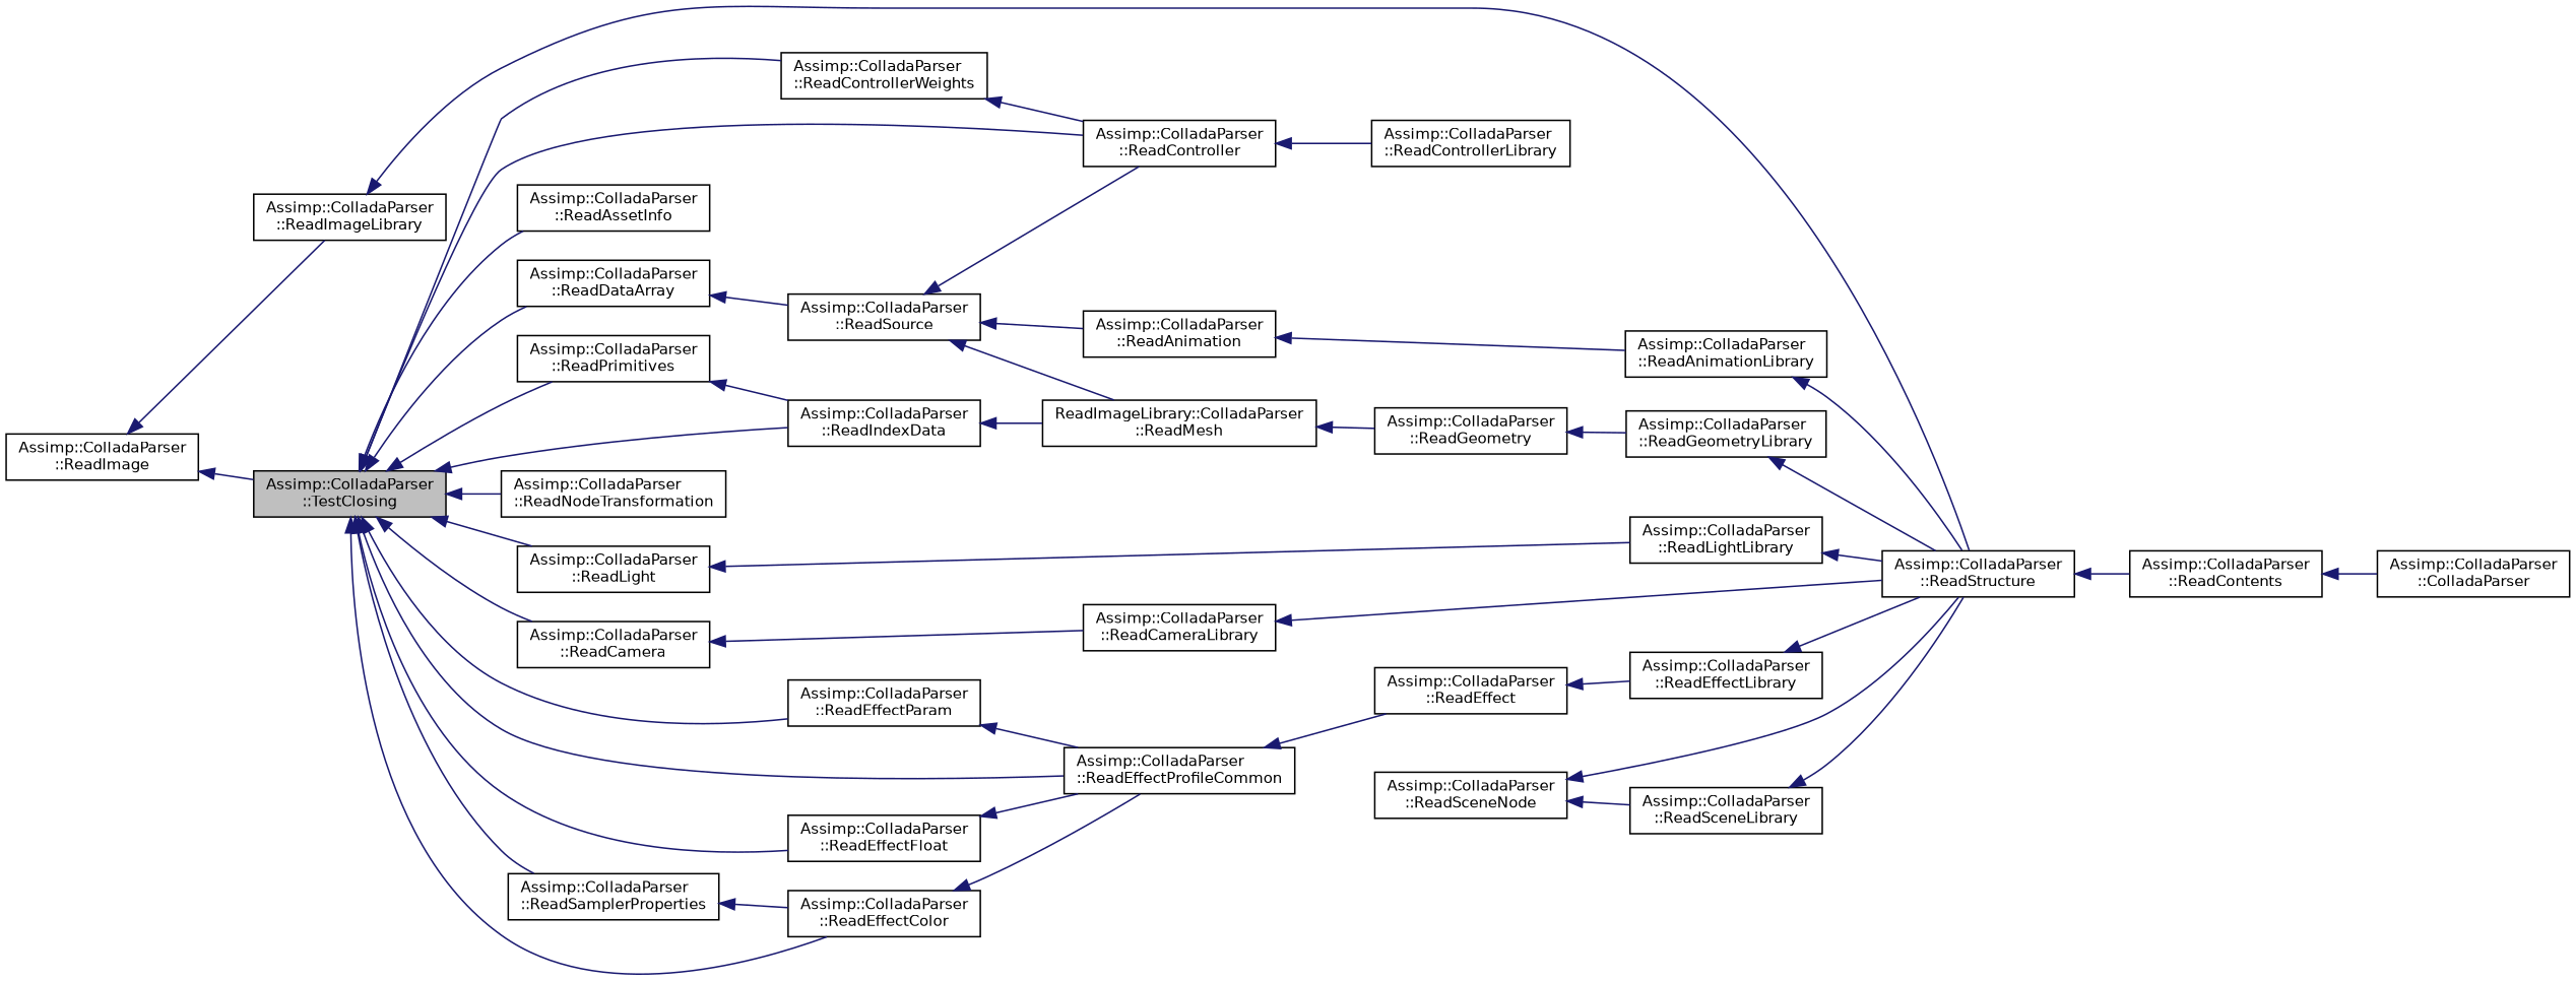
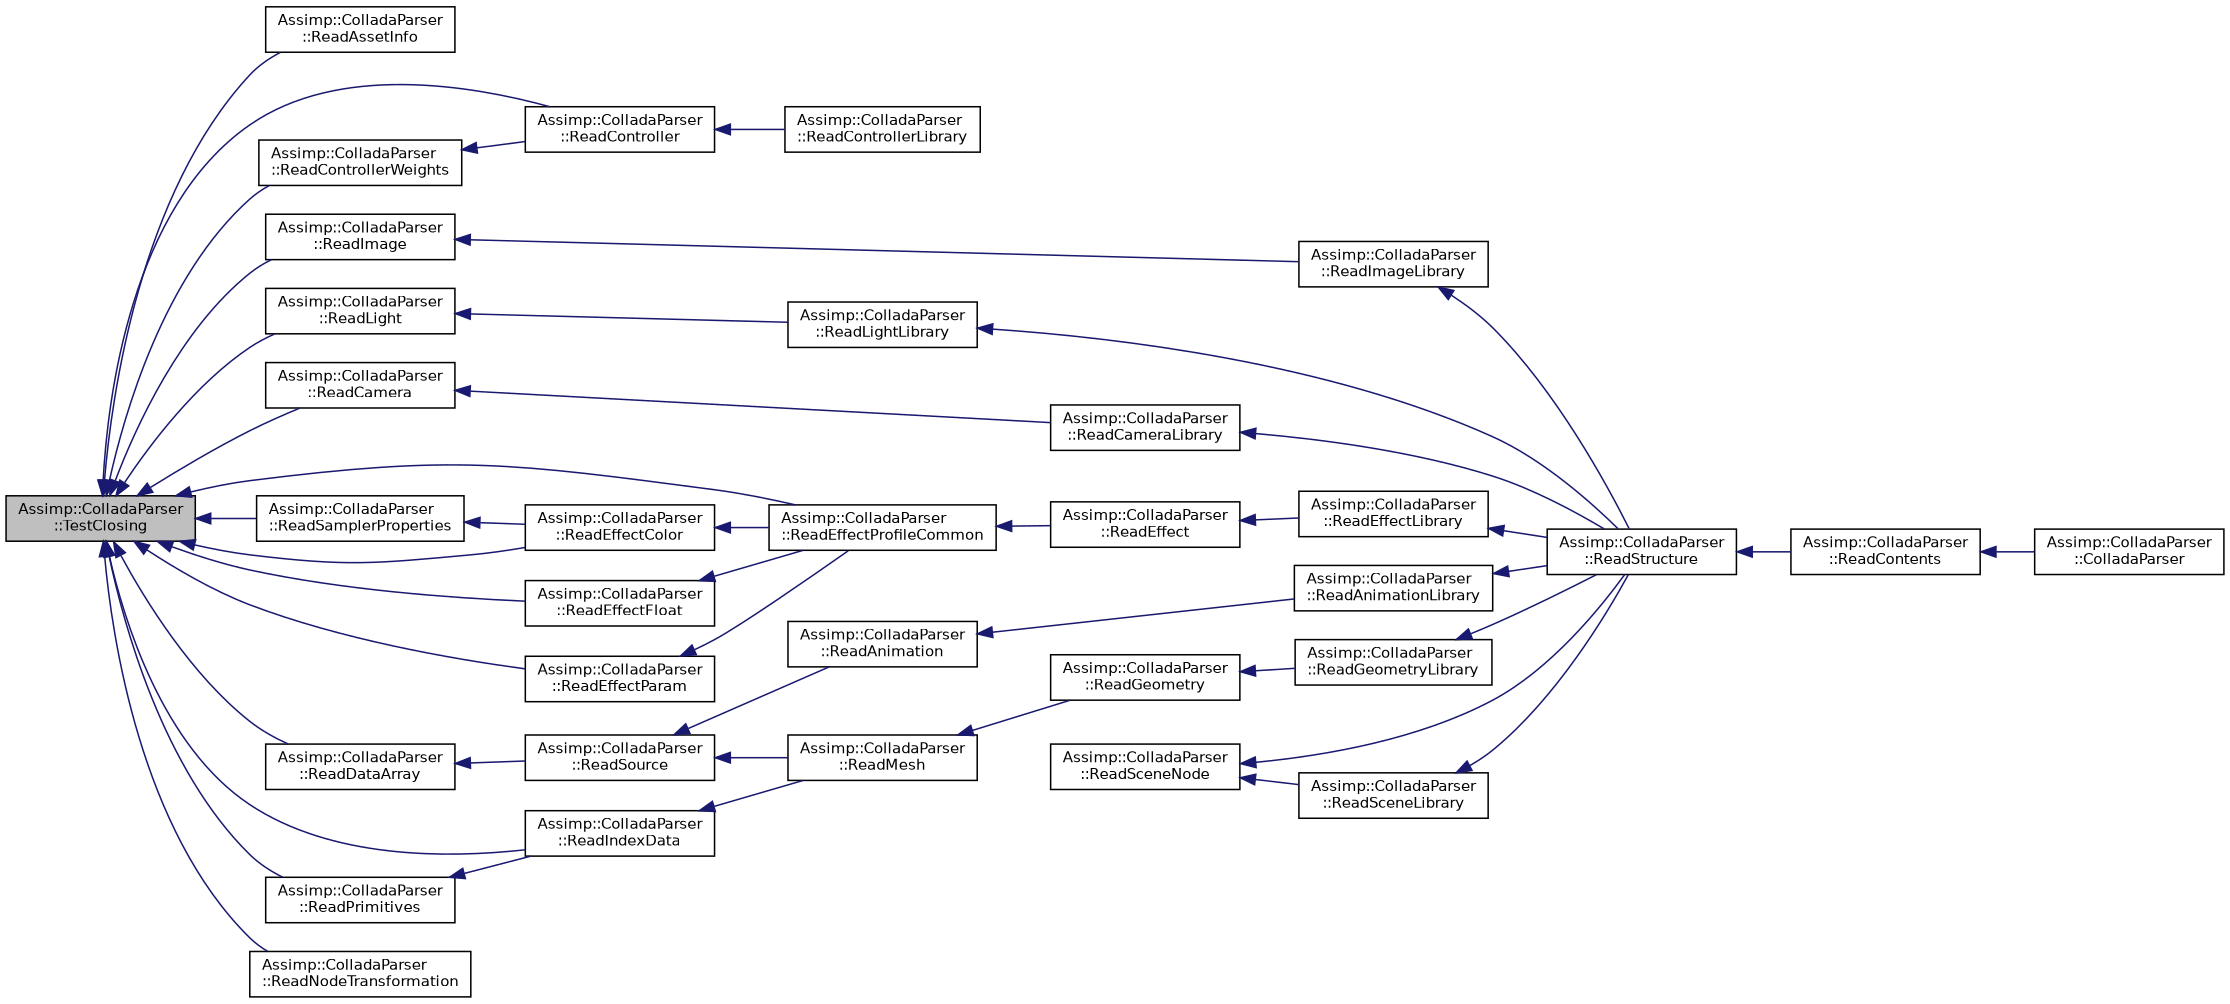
  digraph {
    rankdir=LR
    node [color=black fillcolor=white fontname=Helvetica fontsize=10 shape=record style=filled]
    edge [color=midnightblue dir=back fontname=Helvetica fontsize=10 labelfontname=Helvetica labelfontsize=10 style=solid]
    n1 [fillcolor=grey75 fontcolor=black height=0.2 label="Assimp::ColladaParser\l::TestClosing" width=0.4]
    n2 [height=0.2 label="Assimp::ColladaParser\l::ReadAssetInfo" width=0.4]
    n3 [height=0.2 label="Assimp::ColladaParser\l::ReadController" width=0.4]
    n4 [height=0.2 label="Assimp::ColladaParser\l::ReadControllerWeights" width=0.4]
    n5 [height=0.2 label="Assimp::ColladaParser\l::ReadImage" width=0.4]
    n6 [height=0.2 label="Assimp::ColladaParser\l::ReadLight" width=0.4]
    n7 [height=0.2 label="Assimp::ColladaParser\l::ReadCamera" width=0.4]
    n8 [height=0.2 label="Assimp::ColladaParser\l::ReadEffectProfileCommon" width=0.4]
    n9 [height=0.2 label="Assimp::ColladaParser\l::ReadSamplerProperties" width=0.4]
    n10 [height=0.2 label="Assimp::ColladaParser\l::ReadEffectColor" width=0.4]
    n11 [height=0.2 label="Assimp::ColladaParser\l::ReadEffectFloat" width=0.4]
    n12 [height=0.2 label="Assimp::ColladaParser\l::ReadEffectParam" width=0.4]
    n13 [height=0.2 label="Assimp::ColladaParser\l::ReadDataArray" width=0.4]
    n14 [height=0.2 label="Assimp::ColladaParser\l::ReadIndexData" width=0.4]
    n15 [height=0.2 label="Assimp::ColladaParser\l::ReadPrimitives" width=0.4]
    n16 [height=0.2 label="Assimp::ColladaParser\l::ReadNodeTransformation" width=0.4]
    n17 [height=0.2 label="Assimp::ColladaParser\l::ReadControllerLibrary" width=0.4]
    n18 [height=0.2 label="Assimp::ColladaParser\l::ReadImageLibrary" width=0.4]
    n19 [height=0.2 label="Assimp::ColladaParser\l::ReadLightLibrary" width=0.4]
    n20 [height=0.2 label="Assimp::ColladaParser\l::ReadCameraLibrary" width=0.4]
    n21 [height=0.2 label="Assimp::ColladaParser\l::ReadEffect" width=0.4]
    n22 [height=0.2 label="Assimp::ColladaParser\l::ReadSource" width=0.4]
-   n23 [height=0.2 label="ReadImageLibrary::ColladaParser\l::ReadMesh" width=0.4]
+   n23 [height=0.2 label="Assimp::ColladaParser\l::ReadMesh" width=0.4]
    n24 [height=0.2 label="Assimp::ColladaParser\l::ReadStructure" width=0.4]
    n25 [height=0.2 label="Assimp::ColladaParser\l::ReadContents" width=0.4]
    n26 [height=0.2 label="Assimp::ColladaParser\l::ColladaParser" width=0.4]
    n27 [height=0.2 label="Assimp::ColladaParser\l::ReadEffectLibrary" width=0.4]
    n28 [height=0.2 label="Assimp::ColladaParser\l::ReadAnimation" width=0.4]
    n29 [height=0.2 label="Assimp::ColladaParser\l::ReadAnimationLibrary" width=0.4]
    n30 [height=0.2 label="Assimp::ColladaParser\l::ReadGeometry" width=0.4]
    n31 [height=0.2 label="Assimp::ColladaParser\l::ReadGeometryLibrary" width=0.4]
    n32 [height=0.2 label="Assimp::ColladaParser\l::ReadSceneNode" width=0.4]
    n33 [height=0.2 label="Assimp::ColladaParser\l::ReadSceneLibrary" width=0.4]
    n1 -> n2
    n1 -> n3
    n1 -> n4
-   n5 -> n1
+   n1 -> n5
    n1 -> n6
    n1 -> n7
    n1 -> n8
    n1 -> n9
    n1 -> n10
    n1 -> n11
    n1 -> n12
    n1 -> n13
    n1 -> n14
    n1 -> n15
    n1 -> n16
    n3 -> n17
    n4 -> n3
    n5 -> n18
    n6 -> n19
    n7 -> n20
    n8 -> n21
    n9 -> n10
    n10 -> n8
    n11 -> n8
    n12 -> n8
    n13 -> n22
    n14 -> n23
    n15 -> n14
    n18 -> n24
    n19 -> n24
    n20 -> n24
    n21 -> n27
-   n22 -> n3
    n22 -> n23
    n22 -> n28
    n23 -> n30
    n24 -> n25
    n25 -> n26
    n27 -> n24
    n28 -> n29
    n29 -> n24
    n30 -> n31
    n31 -> n24
    n32 -> n24
    n32 -> n33
    n33 -> n24
  }
